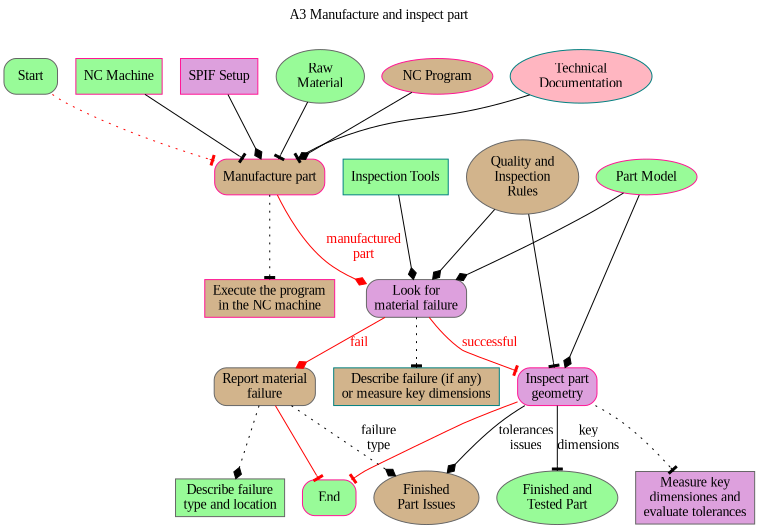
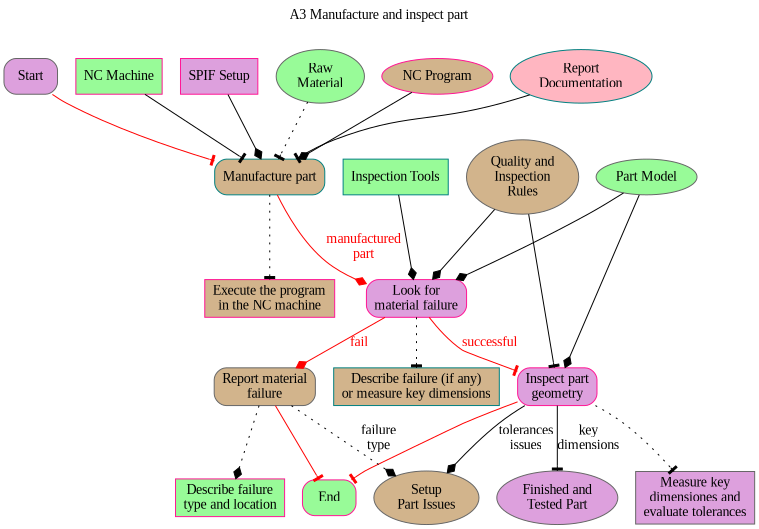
  digraph {
    fontname="Liberation Serif"
    label="A3 Manufacture and inspect part"
    labelloc=t
    node [color=deeppink fillcolor=tan fontname="Liberation Serif" shape=box style=filled]
    edge [arrowhead=tee color=black dir=forward fontcolor=black fontname="Liberation Serif" style=solid]
-   Start [color=gray40 fillcolor=palegreen style="filled, rounded"]
-   n2 [label="Manufacture part" style="filled, rounded"]
-   n3 [color=gray40 fillcolor=plum label="Look for\nmaterial failure" style="filled, rounded"]
+   Start [color=gray40 fillcolor=plum style="filled, rounded"]
+   n2 [color=teal label="Manufacture part" style="filled, rounded"]
+   n3 [fillcolor=plum label="Look for\nmaterial failure" style="filled, rounded"]
    n4 [label="Execute the program\nin the NC machine"]
    n5 [fillcolor=plum label="Inspect part\ngeometry" style="filled, rounded"]
    n6 [color=gray40 label="Report material\nfailure" style="filled, rounded"]
    n7 [color=teal label="Describe failure (if any)\nor measure key dimensions"]
    End [fillcolor=palegreen style="filled, rounded"]
    n9 [color=gray40 fillcolor=plum label="Measure key\ndimensiones and\nevaluate tolerances"]
-   n10 [color=gray40 label="Finished\nPart Issues" shape=ellipse]
-   n11 [color=gray40 fillcolor=palegreen label="Finished and\nTested Part" shape=ellipse]
-   n12 [color=gray40 fillcolor=palegreen label="Describe failure\ntype and location"]
+   n10 [color=gray40 label="Setup\nPart Issues" shape=ellipse]
+   n11 [color=gray40 fillcolor=plum label="Finished and\nTested Part" shape=ellipse]
+   n12 [fillcolor=palegreen label="Describe failure\ntype and location"]
    n13 [fillcolor=palegreen label="NC Machine"]
    n14 [fillcolor=plum label="SPIF Setup"]
    n15 [color=teal fillcolor=palegreen label="Inspection Tools"]
    n16 [color=gray40 fillcolor=palegreen label="Raw\nMaterial" shape=ellipse]
    n17 [label="NC Program" shape=ellipse]
-   n18 [color=teal fillcolor=lightpink label="Technical\nDocumentation" shape=ellipse]
-   n19 [fillcolor=palegreen label="Part Model" shape=ellipse]
+   n18 [color=teal fillcolor=lightpink label="Report\nDocumentation" shape=ellipse]
+   n19 [color=gray40 fillcolor=palegreen label="Part Model" shape=ellipse]
    n20 [color=gray40 label="Quality and\nInspection\nRules" shape=ellipse]
-   Start -> n2 [color=red fontcolor=red style=dotted]
+   Start -> n2 [color=red fontcolor=red]
    n2 -> n3 [arrowhead=diamond color=red fontcolor=red label="manufactured\npart"]
    n2 -> n4 [style=dotted]
    n3 -> n5 [color=red fontcolor=red label=successful]
    n3 -> n6 [arrowhead=diamond color=red fontcolor=red label=fail]
    n3 -> n7 [style=dotted]
    n5 -> End [color=red fontcolor=red]
    n5 -> n9 [style=dotted]
    n5 -> n10 [arrowhead=diamond label="tolerances\nissues"]
    n5 -> n11 [label="key\ndimensions"]
    n6 -> End [color=red fontcolor=red]
    n6 -> n10 [arrowhead=diamond label="failure\ntype" style=dotted]
    n6 -> n12 [arrowhead=diamond style=dotted]
    n13 -> n2 [fontcolor=red]
    n14 -> n2 [arrowhead=diamond fontcolor=red]
    n15 -> n3 [arrowhead=diamond fontcolor=red]
-   n16 -> n2
+   n16 -> n2 [style=dotted]
    n17 -> n2 [arrowhead=diamond]
    n18 -> n2
    n19 -> n3 [arrowhead=diamond]
    n19 -> n5 [arrowhead=diamond]
    n20 -> n3 [arrowhead=diamond]
    n20 -> n5
  }
